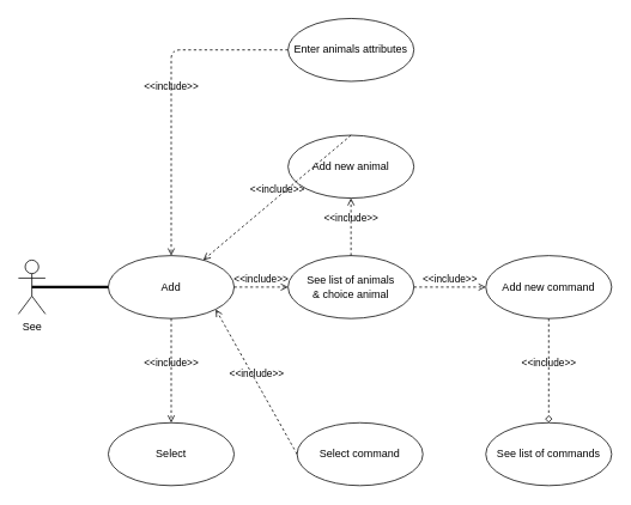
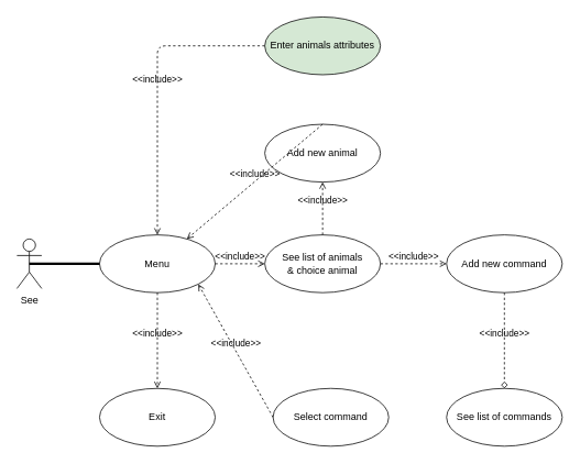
  <mxCell id="0" />
  <mxCell id="1" parent="0" />
  <mxCell id="2" value="See" style="shape=umlActor;verticalLabelPosition=bottom;verticalAlign=top;html=1;" vertex="1" parent="1"><mxGeometry x="20" y="289" width="30" height="60" as="geometry" /></mxCell>
- <mxCell id="3" value="Add" style="ellipse;whiteSpace=wrap;html=1;" vertex="1" parent="1"><mxGeometry x="120" y="284" width="140" height="70" as="geometry" /></mxCell>
+ <mxCell id="3" value="Menu" style="ellipse;whiteSpace=wrap;html=1;" vertex="1" parent="1"><mxGeometry x="120" y="284" width="140" height="70" as="geometry" /></mxCell>
  <mxCell id="4" value="See list of animals &amp;amp;&amp;nbsp;choice animal" style="ellipse;whiteSpace=wrap;html=1;" vertex="1" parent="1"><mxGeometry x="320" y="284" width="140" height="70" as="geometry" /></mxCell>
- <mxCell id="5" value="Select" style="ellipse;whiteSpace=wrap;html=1;" vertex="1" parent="1"><mxGeometry x="120" y="470" width="140" height="70" as="geometry" /></mxCell>
+ <mxCell id="5" value="Exit" style="ellipse;whiteSpace=wrap;html=1;" vertex="1" parent="1"><mxGeometry x="120" y="470" width="140" height="70" as="geometry" /></mxCell>
  <mxCell id="6" value="&amp;lt;&amp;lt;include&amp;gt;&amp;gt;" style="html=1;verticalAlign=bottom;labelBackgroundColor=none;endArrow=open;endFill=0;dashed=1;exitX=1;exitY=0.5;exitDx=0;exitDy=0;entryX=0;entryY=0.5;entryDx=0;entryDy=0;" edge="1" parent="1" source="3" target="4"><mxGeometry width="160" relative="1" as="geometry"><mxPoint x="420" y="374" as="sourcePoint" /><mxPoint x="580" y="374" as="targetPoint" /></mxGeometry></mxCell>
  <mxCell id="7" value="" style="endArrow=none;startArrow=none;endFill=0;startFill=0;endSize=8;html=1;verticalAlign=bottom;labelBackgroundColor=none;strokeWidth=3;exitX=0.5;exitY=0.5;exitDx=0;exitDy=0;exitPerimeter=0;entryX=0;entryY=0.5;entryDx=0;entryDy=0;" edge="1" parent="1" source="2" target="3"><mxGeometry width="160" relative="1" as="geometry"><mxPoint x="420" y="374" as="sourcePoint" /><mxPoint x="580" y="374" as="targetPoint" /></mxGeometry></mxCell>
  <mxCell id="8" value="Add new animal" style="ellipse;whiteSpace=wrap;html=1;" vertex="1" parent="1"><mxGeometry x="320" y="150" width="140" height="70" as="geometry" /></mxCell>
  <mxCell id="9" value="&amp;lt;&amp;lt;include&amp;gt;&amp;gt;" style="html=1;verticalAlign=bottom;labelBackgroundColor=none;endArrow=open;endFill=0;dashed=1;exitX=0.5;exitY=0;exitDx=0;exitDy=0;entryX=0.5;entryY=1;entryDx=0;entryDy=0;" edge="1" parent="1" source="4" target="8"><mxGeometry width="160" relative="1" as="geometry"><mxPoint x="420" y="124" as="sourcePoint" /><mxPoint x="580" y="124" as="targetPoint" /><Array as="points" /></mxGeometry></mxCell>
  <mxCell id="10" value="Add new command" style="ellipse;whiteSpace=wrap;html=1;" vertex="1" parent="1"><mxGeometry x="540" y="284" width="140" height="70" as="geometry" /></mxCell>
  <mxCell id="11" value="&amp;lt;&amp;lt;include&amp;gt;&amp;gt;" style="html=1;verticalAlign=bottom;labelBackgroundColor=none;endArrow=open;endFill=0;dashed=1;exitX=1;exitY=0.5;exitDx=0;exitDy=0;entryX=0;entryY=0.5;entryDx=0;entryDy=0;" edge="1" parent="1" source="4" target="10"><mxGeometry width="160" relative="1" as="geometry"><mxPoint x="420" y="244" as="sourcePoint" /><mxPoint x="580" y="244" as="targetPoint" /><Array as="points" /></mxGeometry></mxCell>
  <mxCell id="12" value="See list of commands" style="ellipse;whiteSpace=wrap;html=1;" vertex="1" parent="1"><mxGeometry x="540" y="470" width="140" height="70" as="geometry" /></mxCell>
  <mxCell id="13" value="Select command" style="ellipse;whiteSpace=wrap;html=1;" vertex="1" parent="1"><mxGeometry x="330" y="470" width="140" height="70" as="geometry" /></mxCell>
  <mxCell id="14" value="&amp;lt;&amp;lt;include&amp;gt;&amp;gt;" style="html=1;verticalAlign=bottom;labelBackgroundColor=none;endArrow=open;endFill=0;dashed=1;exitX=0.5;exitY=1;exitDx=0;exitDy=0;entryX=0.5;entryY=0;entryDx=0;entryDy=0;entryPerimeter=0;" edge="1" parent="1" source="3" target="5"><mxGeometry width="160" relative="1" as="geometry"><mxPoint x="420" y="244" as="sourcePoint" /><mxPoint x="580" y="244" as="targetPoint" /></mxGeometry></mxCell>
  <mxCell id="15" value="&amp;lt;&amp;lt;include&amp;gt;&amp;gt;" style="html=1;verticalAlign=bottom;labelBackgroundColor=none;endArrow=diamond;endFill=0;dashed=1;exitX=0.5;exitY=1;exitDx=0;exitDy=0;entryX=0.5;entryY=0;entryDx=0;entryDy=0;" edge="1" parent="1" source="10" target="12"><mxGeometry width="160" relative="1" as="geometry"><mxPoint x="530" y="370" as="sourcePoint" /><mxPoint x="690" y="370" as="targetPoint" /><Array as="points" /></mxGeometry></mxCell>
- <mxCell id="16" value="Enter animals attributes" style="ellipse;whiteSpace=wrap;html=1;" vertex="1" parent="1"><mxGeometry x="320" y="20" width="140" height="70" as="geometry" /></mxCell>
+ <mxCell id="16" value="Enter animals attributes" style="ellipse;whiteSpace=wrap;html=1;fillColor=#d5e8d4;" vertex="1" parent="1"><mxGeometry x="320" y="20" width="140" height="70" as="geometry" /></mxCell>
  <mxCell id="17" value="&amp;lt;&amp;lt;include&amp;gt;&amp;gt;" style="html=1;verticalAlign=bottom;labelBackgroundColor=none;endArrow=open;endFill=0;dashed=1;exitX=0.5;exitY=0;exitDx=0;exitDy=0;" edge="1" parent="1" source="8" target="3"><mxGeometry width="160" relative="1" as="geometry"><mxPoint x="530" y="370" as="sourcePoint" /><mxPoint x="690" y="370" as="targetPoint" /></mxGeometry></mxCell>
  <mxCell id="18" value="&amp;lt;&amp;lt;include&amp;gt;&amp;gt;" style="html=1;verticalAlign=bottom;labelBackgroundColor=none;endArrow=open;endFill=0;dashed=1;exitX=0;exitY=0.5;exitDx=0;exitDy=0;entryX=0.5;entryY=0;entryDx=0;entryDy=0;" edge="1" parent="1" source="16" target="3"><mxGeometry width="160" relative="1" as="geometry"><mxPoint x="530" y="280" as="sourcePoint" /><mxPoint x="690" y="280" as="targetPoint" /><Array as="points"><mxPoint x="190" y="55" /></Array></mxGeometry></mxCell>
  <mxCell id="19" value="&amp;lt;&amp;lt;include&amp;gt;&amp;gt;" style="html=1;verticalAlign=bottom;labelBackgroundColor=none;endArrow=open;endFill=0;dashed=1;exitX=0;exitY=0.5;exitDx=0;exitDy=0;entryX=1;entryY=1;entryDx=0;entryDy=0;" edge="1" parent="1" source="13" target="3"><mxGeometry width="160" relative="1" as="geometry"><mxPoint x="530" y="280" as="sourcePoint" /><mxPoint x="690" y="280" as="targetPoint" /><Array as="points" /></mxGeometry></mxCell>
